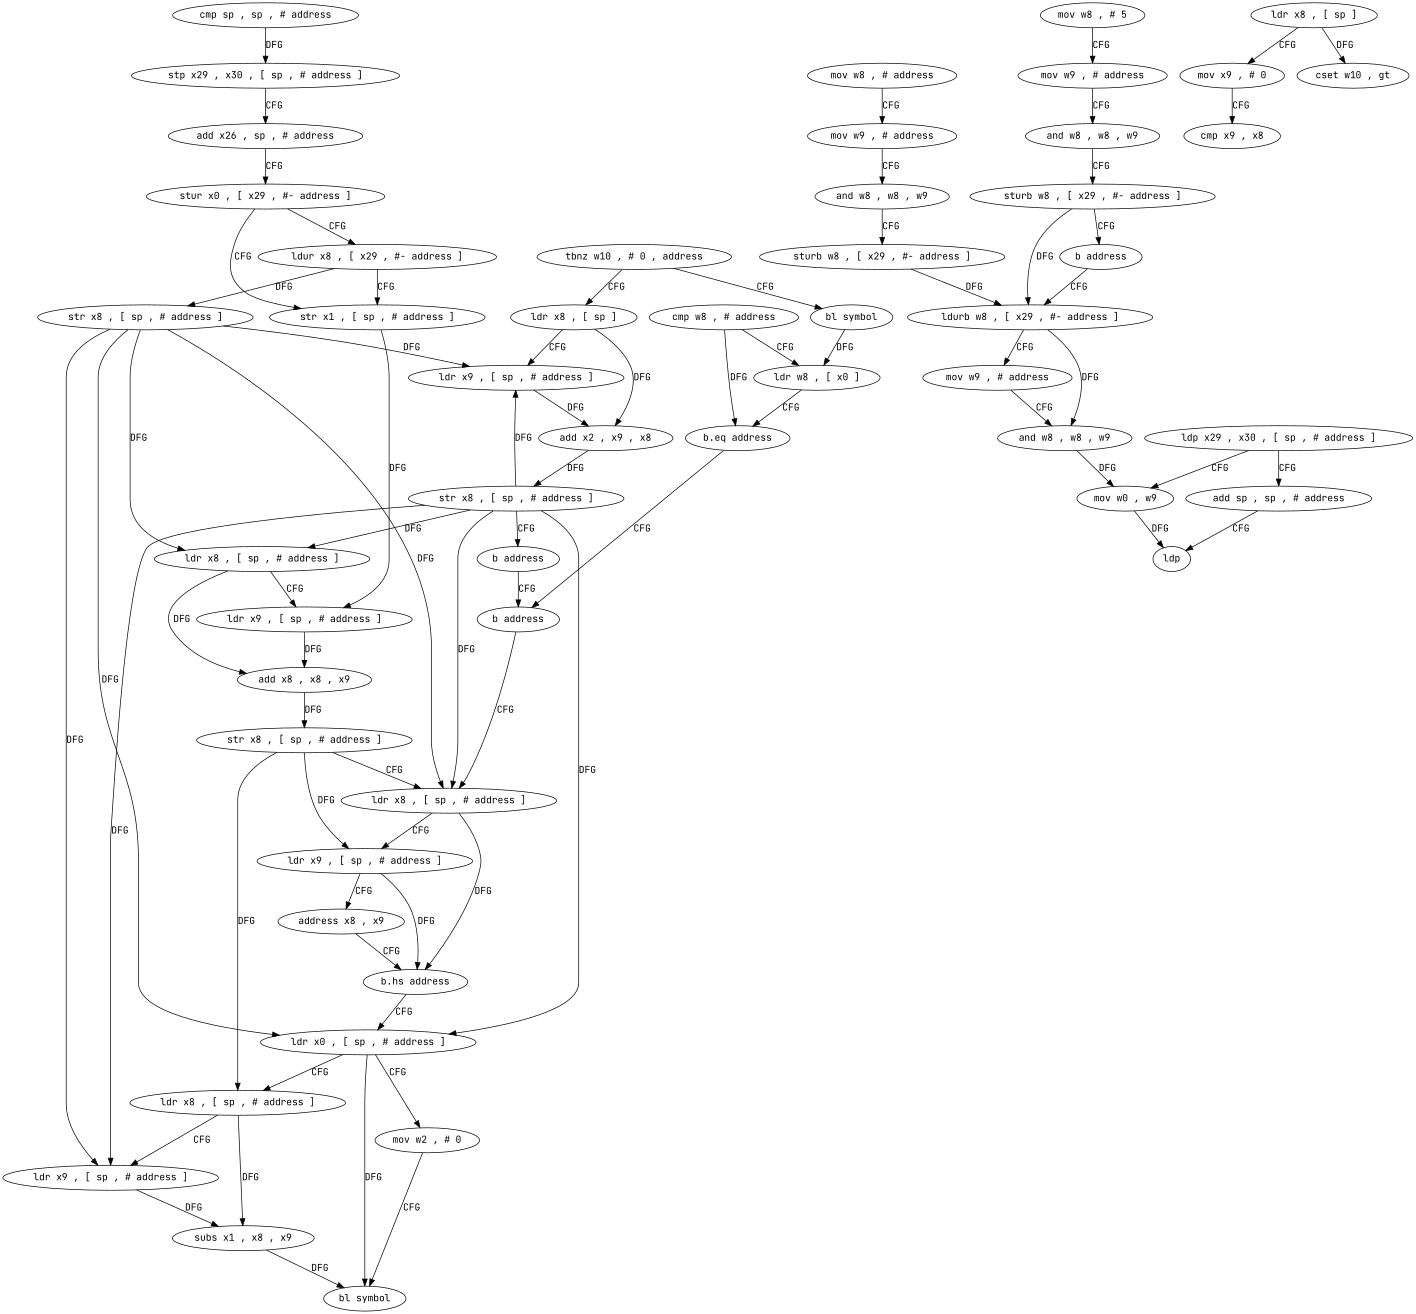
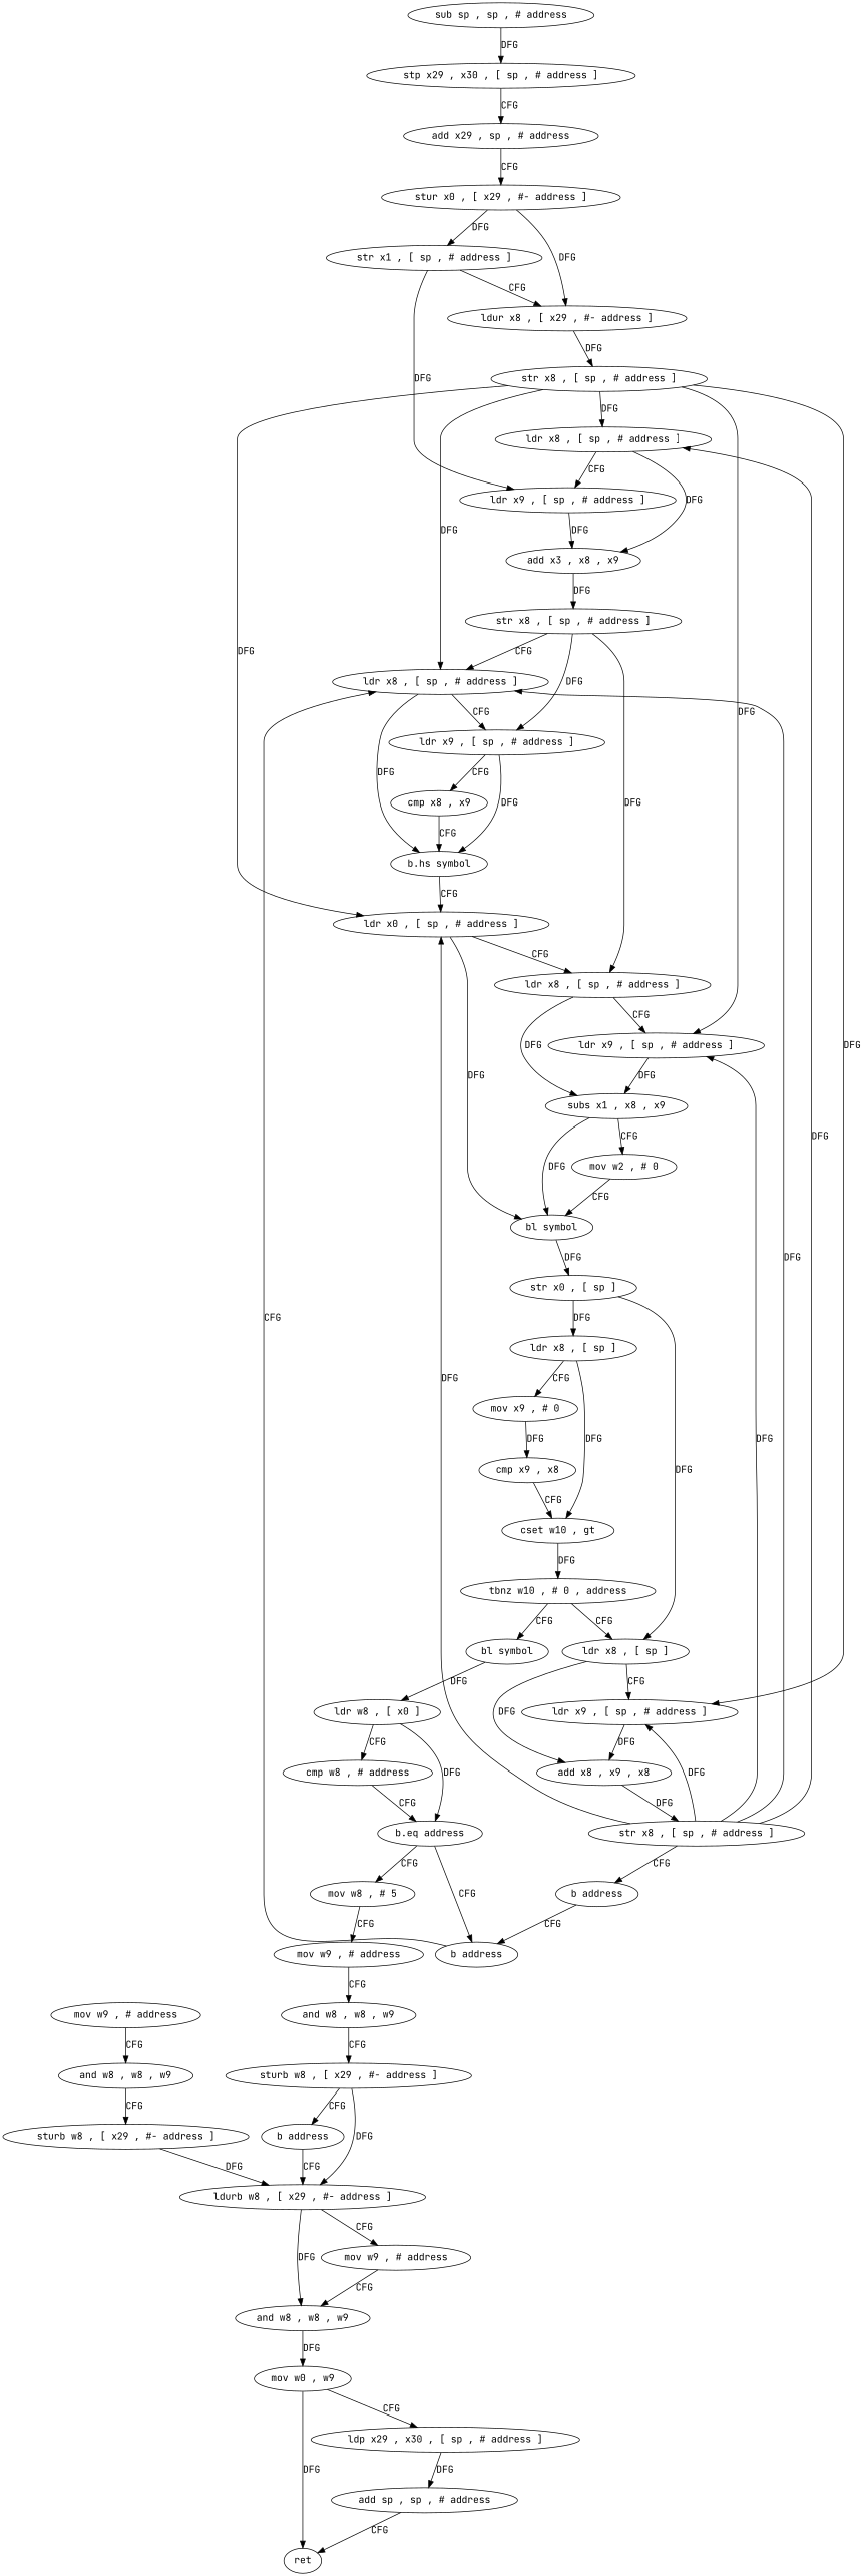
  digraph {
    fontname="JetBrains Mono"
    node [fontname="JetBrains Mono"]
    edge [fontname="JetBrains Mono"]
-   n1 [label="cmp sp , sp , # address"]
+   n1 [label="sub sp , sp , # address"]
    n2 [label="stp x29 , x30 , [ sp , # address ]"]
-   n3 [label="add x26 , sp , # address"]
+   n3 [label="add x29 , sp , # address"]
    n4 [label="stur x0 , [ x29 , #- address ]"]
    n5 [label="str x1 , [ sp , # address ]"]
    n6 [label="ldur x8 , [ x29 , #- address ]"]
    n7 [label="ldr x9 , [ sp , # address ]"]
    n8 [label="str x8 , [ sp , # address ]"]
-   n9 [label="add x8 , x8 , x9"]
+   n9 [label="add x3 , x8 , x9"]
    n10 [label="ldr x8 , [ sp , # address ]"]
    n11 [label="ldr x8 , [ sp , # address ]"]
    n12 [label="ldr x0 , [ sp , # address ]"]
    n13 [label="ldr x9 , [ sp , # address ]"]
    n14 [label="ldr x9 , [ sp , # address ]"]
    n15 [label="ldr x9 , [ sp , # address ]"]
-   n16 [label="b.hs address"]
+   n16 [label="b.hs symbol"]
    n17 [label="ldr x8 , [ sp , # address ]"]
    n18 [label="bl symbol"]
    n19 [label="subs x1 , x8 , x9"]
-   n20 [label="add x2 , x9 , x8"]
+   n20 [label="add x8 , x9 , x8"]
    n21 [label="str x8 , [ sp , # address ]"]
-   n22 [label="address x8 , x9"]
-   n23 [label="mov w8 , # address"]
+   n22 [label="cmp x8 , x9"]
    n24 [label="mov w9 , # address"]
    n25 [label="and w8 , w8 , w9"]
    n26 [label="sturb w8 , [ x29 , #- address ]"]
    n27 [label="ldurb w8 , [ x29 , #- address ]"]
    n28 [label="mov w9 , # address"]
    n29 [label="and w8 , w8 , w9"]
    n30 [label="mov w0 , w9"]
+   n31 [label="str x0 , [ sp ]"]
    n32 [label="mov w2 , # 0"]
    n33 [label="ldr x8 , [ sp ]"]
    n34 [label="ldr x8 , [ sp ]"]
    n35 [label="mov x9 , # 0"]
    n36 [label="cset w10 , gt"]
    n37 [label="cmp x9 , x8"]
    n38 [label="tbnz w10 , # 0 , address"]
    n39 [label="bl symbol"]
    n40 [label="ldr w8 , [ x0 ]"]
    n41 [label="cmp w8 , # address"]
    n42 [label="b.eq address"]
    n43 [label="str x8 , [ sp , # address ]"]
    n44 [label="b address"]
    n45 [label="mov w8 , # 5"]
    n46 [label="mov w9 , # address"]
    n47 [label="and w8 , w8 , w9"]
    n48 [label="b address"]
    n49 [label="sturb w8 , [ x29 , #- address ]"]
    n50 [label="b address"]
    n51 [label="ldp x29 , x30 , [ sp , # address ]"]
-   n52 [label=ldp]
+   n52 [label=ret]
    n53 [label="add sp , sp , # address"]
    n1 -> n2 [label=DFG]
    n2 -> n3 [label=CFG]
    n3 -> n4 [label=CFG]
-   n4 -> n5 [label=CFG]
-   n4 -> n6 [label=CFG]
-   n6 -> n5 [label=CFG]
+   n4 -> n5 [label=DFG]
+   n4 -> n6 [label=DFG]
+   n5 -> n6 [label=CFG]
    n5 -> n7 [label=DFG]
    n6 -> n8 [label=DFG]
    n7 -> n9 [label=DFG]
    n8 -> n10 [label=DFG]
    n8 -> n11 [label=DFG]
    n8 -> n12 [label=DFG]
    n8 -> n13 [label=DFG]
    n8 -> n14 [label=DFG]
    n9 -> n21 [label=DFG]
    n10 -> n7 [label=CFG]
    n10 -> n9 [label=DFG]
    n11 -> n15 [label=CFG]
    n11 -> n16 [label=DFG]
    n12 -> n17 [label=CFG]
    n12 -> n18 [label=DFG]
    n13 -> n19 [label=DFG]
    n14 -> n20 [label=DFG]
    n15 -> n16 [label=DFG]
    n15 -> n22 [label=CFG]
    n16 -> n12 [label=CFG]
    n17 -> n13 [label=CFG]
    n17 -> n19 [label=DFG]
+   n18 -> n31 [label=DFG]
    n19 -> n18 [label=DFG]
-   n12 -> n32 [label=CFG]
+   n19 -> n32 [label=CFG]
    n20 -> n43 [label=DFG]
    n21 -> n11 [label=CFG]
    n21 -> n15 [label=DFG]
    n21 -> n17 [label=DFG]
    n22 -> n16 [label=CFG]
-   n23 -> n24 [label=CFG]
    n24 -> n25 [label=CFG]
    n25 -> n26 [label=CFG]
    n26 -> n27 [label=DFG]
    n27 -> n28 [label=CFG]
    n27 -> n29 [label=DFG]
    n28 -> n29 [label=CFG]
    n29 -> n30 [label=DFG]
-   n51 -> n30 [label=CFG]
+   n30 -> n51 [label=CFG]
    n30 -> n52 [label=DFG]
+   n31 -> n33 [label=DFG]
+   n31 -> n34 [label=DFG]
    n32 -> n18 [label=CFG]
    n33 -> n35 [label=CFG]
    n33 -> n36 [label=DFG]
    n34 -> n14 [label=CFG]
    n34 -> n20 [label=DFG]
-   n35 -> n37 [label=CFG]
+   n35 -> n37 [label=DFG]
+   n36 -> n38 [label=DFG]
+   n37 -> n36 [label=CFG]
    n38 -> n34 [label=CFG]
    n38 -> n39 [label=CFG]
    n39 -> n40 [label=DFG]
-   n41 -> n40 [label=CFG]
-   n40 -> n42 [label=CFG]
-   n41 -> n42 [label=DFG]
+   n40 -> n41 [label=CFG]
+   n40 -> n42 [label=DFG]
+   n41 -> n42 [label=CFG]
    n42 -> n44 [label=CFG]
+   n42 -> n45 [label=CFG]
    n43 -> n10 [label=DFG]
    n43 -> n11 [label=DFG]
    n43 -> n12 [label=DFG]
    n43 -> n13 [label=DFG]
    n43 -> n14 [label=DFG]
    n43 -> n48 [label=CFG]
    n44 -> n11 [label=CFG]
    n45 -> n46 [label=CFG]
    n46 -> n47 [label=CFG]
    n47 -> n49 [label=CFG]
    n48 -> n44 [label=CFG]
    n49 -> n27 [label=DFG]
    n49 -> n50 [label=CFG]
    n50 -> n27 [label=CFG]
-   n51 -> n53 [label=CFG]
+   n51 -> n53 [label=DFG]
    n53 -> n52 [label=CFG]
  }
